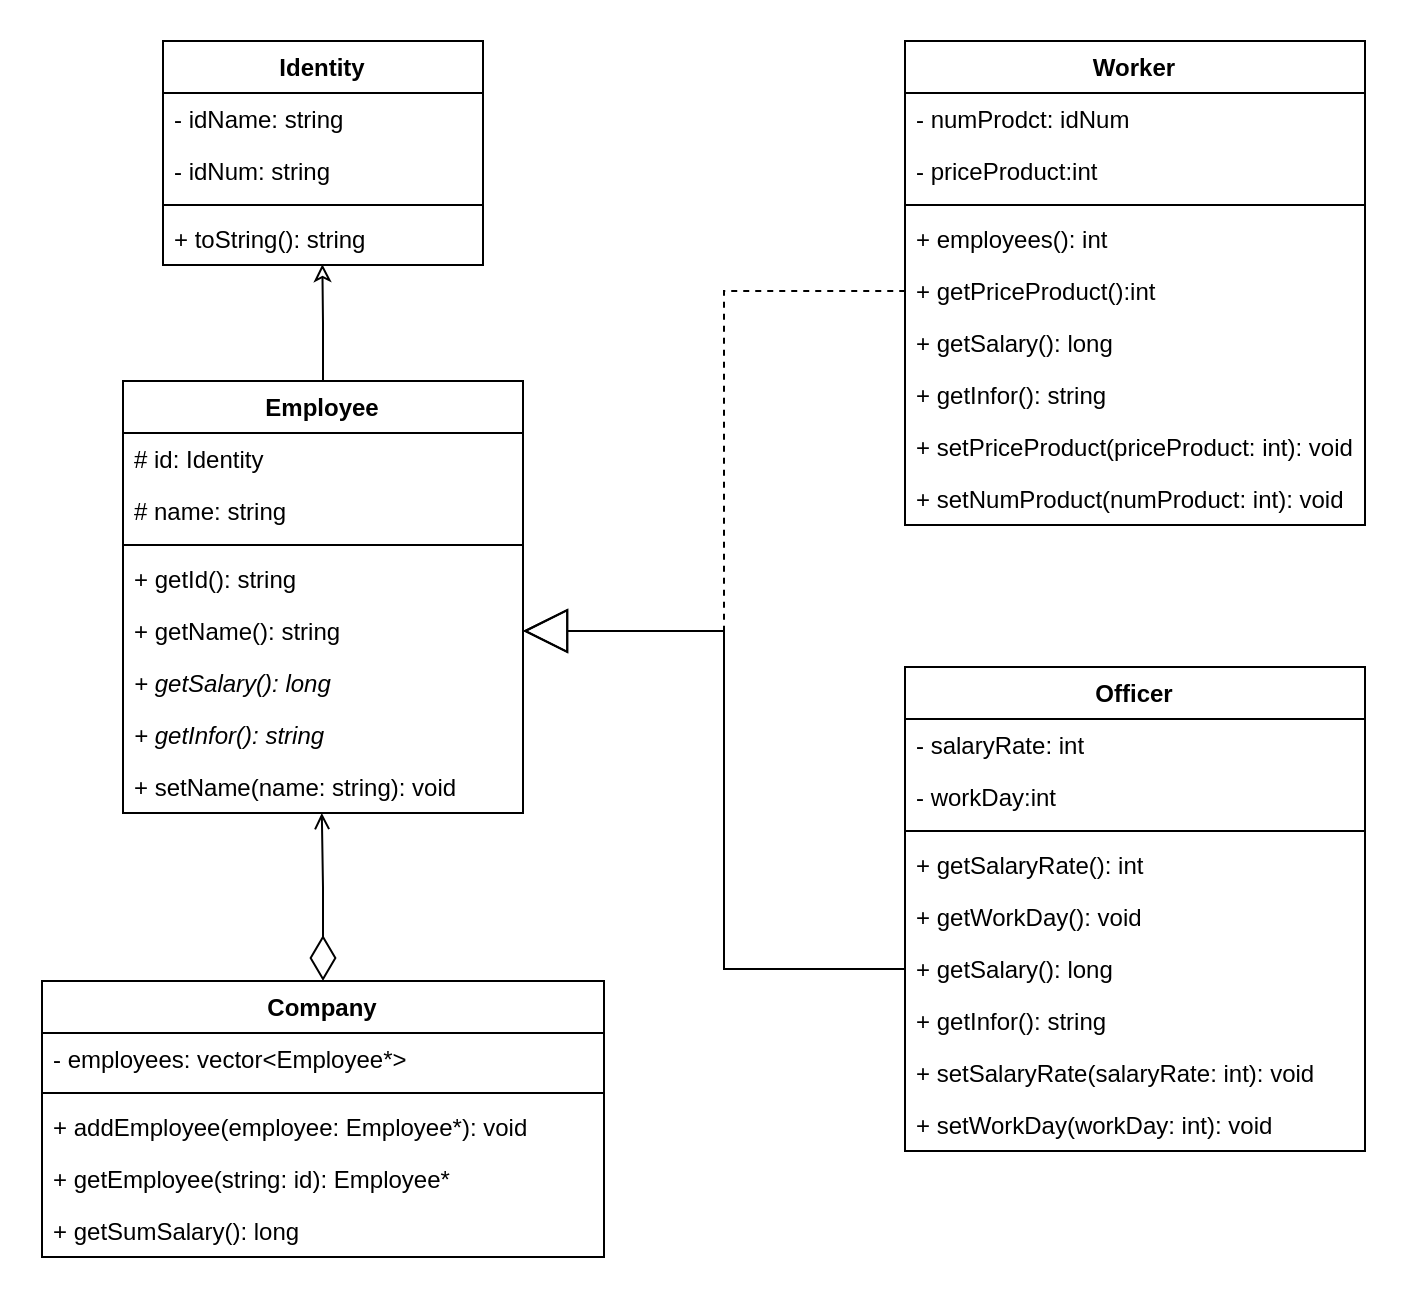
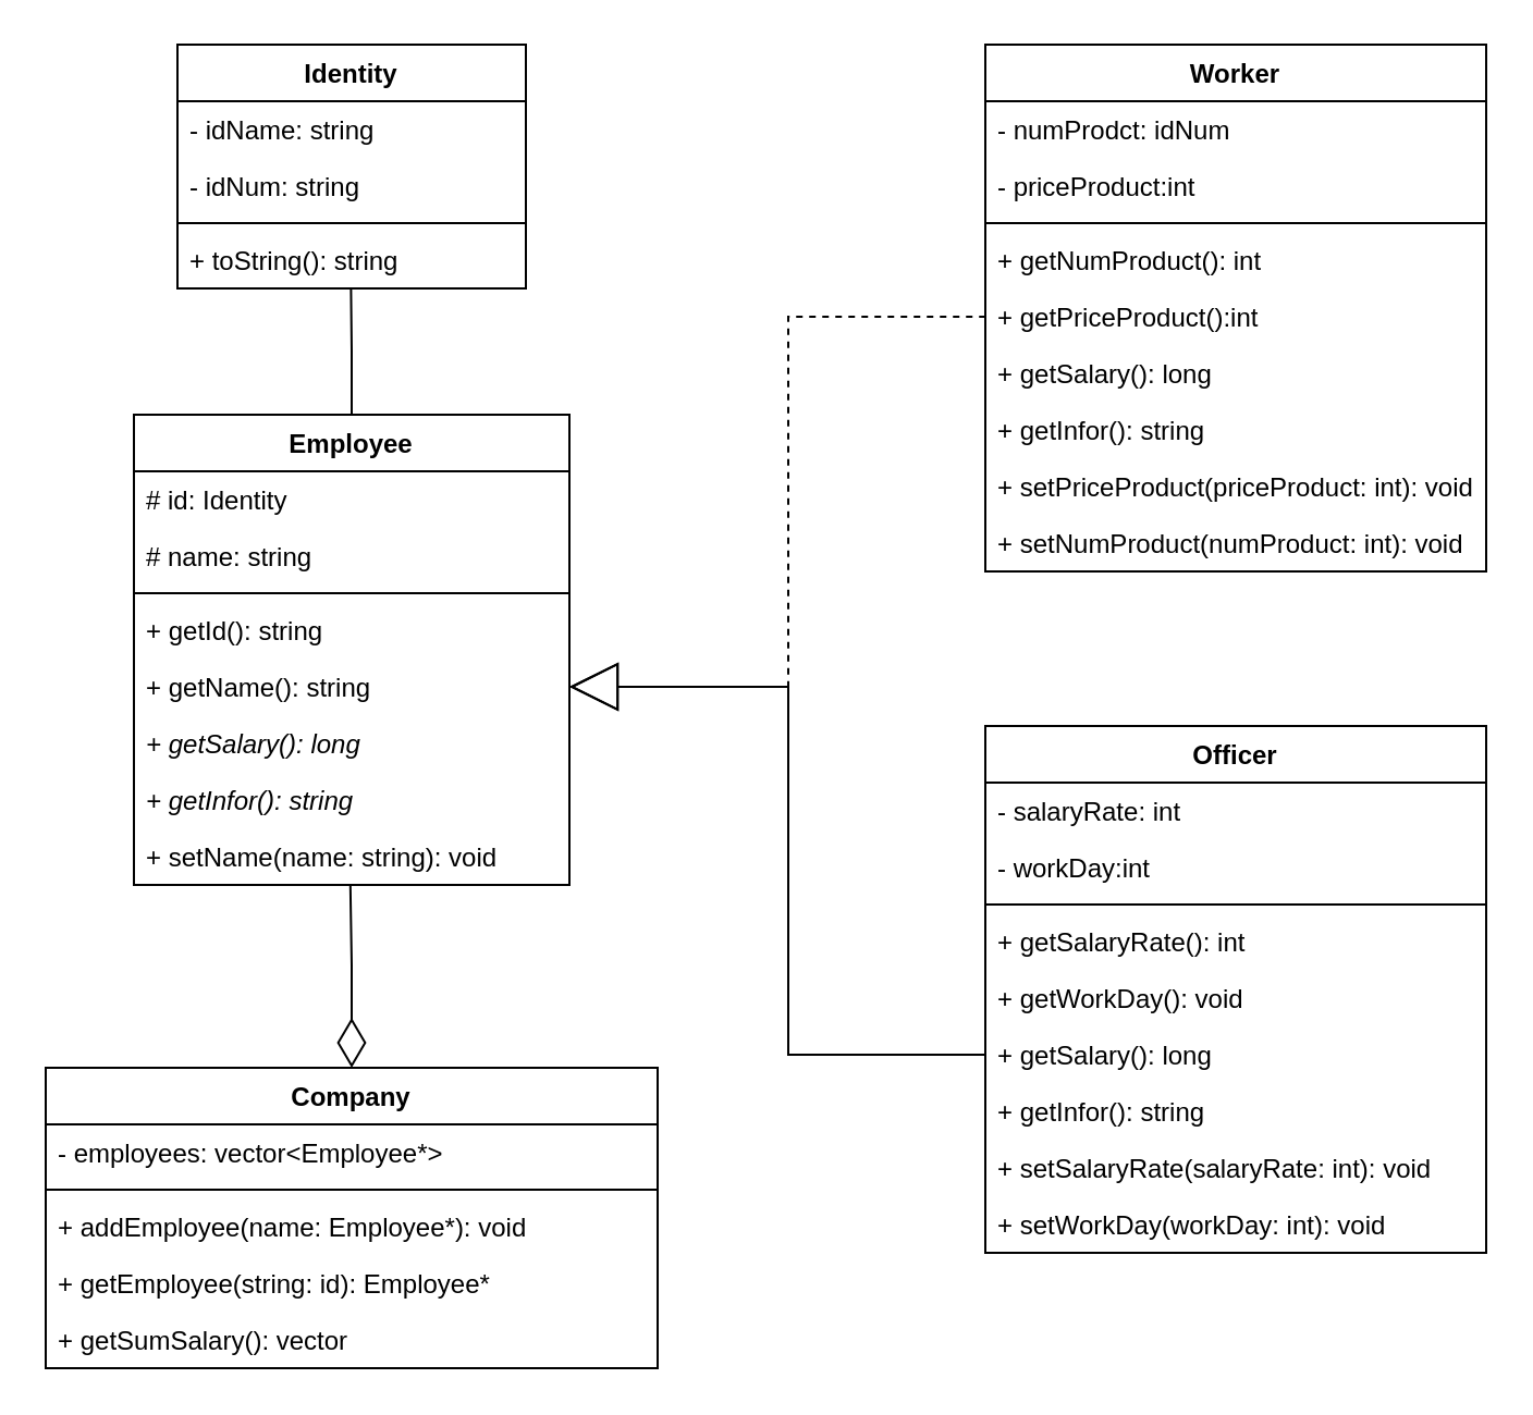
  <mxCell id="0" />
  <mxCell id="1" parent="0" />
  <mxCell id="2" value="Identity" style="swimlane;fontStyle=1;align=center;verticalAlign=top;childLayout=stackLayout;horizontal=1;startSize=26;horizontalStack=0;resizeParent=1;resizeParentMax=0;resizeLast=0;collapsible=1;marginBottom=0;rounded=0;" parent="1" vertex="1"><mxGeometry x="81" y="20" width="160" height="112" as="geometry" /></mxCell>
  <mxCell id="3" value="- idName: string" style="text;strokeColor=none;fillColor=none;align=left;verticalAlign=top;spacingLeft=4;spacingRight=4;overflow=hidden;rotatable=0;points=[[0,0.5],[1,0.5]];portConstraint=eastwest;rounded=0;" parent="2" vertex="1"><mxGeometry y="26" width="160" height="26" as="geometry" /></mxCell>
  <mxCell id="4" value="- idNum: string" style="text;strokeColor=none;fillColor=none;align=left;verticalAlign=top;spacingLeft=4;spacingRight=4;overflow=hidden;rotatable=0;points=[[0,0.5],[1,0.5]];portConstraint=eastwest;rounded=0;" parent="2" vertex="1"><mxGeometry y="52" width="160" height="26" as="geometry" /></mxCell>
  <mxCell id="5" value="" style="line;strokeWidth=1;fillColor=none;align=left;verticalAlign=middle;spacingTop=-1;spacingLeft=3;spacingRight=3;rotatable=0;labelPosition=right;points=[];portConstraint=eastwest;rounded=0;" parent="2" vertex="1"><mxGeometry y="78" width="160" height="8" as="geometry" /></mxCell>
  <mxCell id="6" value="+ toString(): string" style="text;strokeColor=none;fillColor=none;align=left;verticalAlign=top;spacingLeft=4;spacingRight=4;overflow=hidden;rotatable=0;points=[[0,0.5],[1,0.5]];portConstraint=eastwest;rounded=0;" parent="2" vertex="1"><mxGeometry y="86" width="160" height="26" as="geometry" /></mxCell>
- <mxCell id="7" style="edgeStyle=orthogonalEdgeStyle;rounded=0;orthogonalLoop=1;jettySize=auto;html=1;exitX=0.5;exitY=0;exitDx=0;exitDy=0;entryX=0.498;entryY=0.985;entryDx=0;entryDy=0;entryPerimeter=0;startArrow=none;startFill=0;endArrow=classic;endFill=0;startSize=20;" parent="1" source="8" target="6" edge="1"><mxGeometry relative="1" as="geometry" /></mxCell>
+ <mxCell id="7" style="edgeStyle=orthogonalEdgeStyle;rounded=0;orthogonalLoop=1;jettySize=auto;html=1;exitX=0.5;exitY=0;exitDx=0;exitDy=0;entryX=0.498;entryY=0.985;entryDx=0;entryDy=0;entryPerimeter=0;startArrow=none;startFill=0;endArrow=none;endFill=0;startSize=20;" parent="1" source="8" target="6" edge="1"><mxGeometry relative="1" as="geometry" /></mxCell>
  <mxCell id="8" value="Employee" style="swimlane;fontStyle=1;align=center;verticalAlign=top;childLayout=stackLayout;horizontal=1;startSize=26;horizontalStack=0;resizeParent=1;resizeParentMax=0;resizeLast=0;collapsible=1;marginBottom=0;rounded=0;" parent="1" vertex="1"><mxGeometry x="61" y="190" width="200" height="216" as="geometry" /></mxCell>
  <mxCell id="9" value="# id: Identity" style="text;strokeColor=none;fillColor=none;align=left;verticalAlign=top;spacingLeft=4;spacingRight=4;overflow=hidden;rotatable=0;points=[[0,0.5],[1,0.5]];portConstraint=eastwest;rounded=0;" parent="8" vertex="1"><mxGeometry y="26" width="200" height="26" as="geometry" /></mxCell>
  <mxCell id="10" value="# name: string" style="text;strokeColor=none;fillColor=none;align=left;verticalAlign=top;spacingLeft=4;spacingRight=4;overflow=hidden;rotatable=0;points=[[0,0.5],[1,0.5]];portConstraint=eastwest;rounded=0;" parent="8" vertex="1"><mxGeometry y="52" width="200" height="26" as="geometry" /></mxCell>
  <mxCell id="11" value="" style="line;strokeWidth=1;fillColor=none;align=left;verticalAlign=middle;spacingTop=-1;spacingLeft=3;spacingRight=3;rotatable=0;labelPosition=right;points=[];portConstraint=eastwest;rounded=0;" parent="8" vertex="1"><mxGeometry y="78" width="200" height="8" as="geometry" /></mxCell>
  <mxCell id="12" value="+ getId(): string" style="text;strokeColor=none;fillColor=none;align=left;verticalAlign=top;spacingLeft=4;spacingRight=4;overflow=hidden;rotatable=0;points=[[0,0.5],[1,0.5]];portConstraint=eastwest;rounded=0;" parent="8" vertex="1"><mxGeometry y="86" width="200" height="26" as="geometry" /></mxCell>
  <mxCell id="13" value="+ getName(): string" style="text;strokeColor=none;fillColor=none;align=left;verticalAlign=top;spacingLeft=4;spacingRight=4;overflow=hidden;rotatable=0;points=[[0,0.5],[1,0.5]];portConstraint=eastwest;rounded=0;" parent="8" vertex="1"><mxGeometry y="112" width="200" height="26" as="geometry" /></mxCell>
  <mxCell id="14" value="+ getSalary(): long" style="text;strokeColor=none;fillColor=none;align=left;verticalAlign=top;spacingLeft=4;spacingRight=4;overflow=hidden;rotatable=0;points=[[0,0.5],[1,0.5]];portConstraint=eastwest;rounded=0;fontStyle=2" parent="8" vertex="1"><mxGeometry y="138" width="200" height="26" as="geometry" /></mxCell>
  <mxCell id="15" value="+ getInfor(): string" style="text;strokeColor=none;fillColor=none;align=left;verticalAlign=top;spacingLeft=4;spacingRight=4;overflow=hidden;rotatable=0;points=[[0,0.5],[1,0.5]];portConstraint=eastwest;rounded=0;fontStyle=2" parent="8" vertex="1"><mxGeometry y="164" width="200" height="26" as="geometry" /></mxCell>
  <mxCell id="16" value="+ setName(name: string): void" style="text;strokeColor=none;fillColor=none;align=left;verticalAlign=top;spacingLeft=4;spacingRight=4;overflow=hidden;rotatable=0;points=[[0,0.5],[1,0.5]];portConstraint=eastwest;rounded=0;" parent="8" vertex="1"><mxGeometry y="190" width="200" height="26" as="geometry" /></mxCell>
  <mxCell id="17" value="Worker" style="swimlane;fontStyle=1;align=center;verticalAlign=top;childLayout=stackLayout;horizontal=1;startSize=26;horizontalStack=0;resizeParent=1;resizeParentMax=0;resizeLast=0;collapsible=1;marginBottom=0;rounded=0;" parent="1" vertex="1"><mxGeometry x="452" y="20" width="230" height="242" as="geometry" /></mxCell>
  <mxCell id="18" value="- numProdct: idNum" style="text;strokeColor=none;fillColor=none;align=left;verticalAlign=top;spacingLeft=4;spacingRight=4;overflow=hidden;rotatable=0;points=[[0,0.5],[1,0.5]];portConstraint=eastwest;rounded=0;" parent="17" vertex="1"><mxGeometry y="26" width="230" height="26" as="geometry" /></mxCell>
  <mxCell id="19" value="- priceProduct:int" style="text;strokeColor=none;fillColor=none;align=left;verticalAlign=top;spacingLeft=4;spacingRight=4;overflow=hidden;rotatable=0;points=[[0,0.5],[1,0.5]];portConstraint=eastwest;rounded=0;" parent="17" vertex="1"><mxGeometry y="52" width="230" height="26" as="geometry" /></mxCell>
  <mxCell id="20" value="" style="line;strokeWidth=1;fillColor=none;align=left;verticalAlign=middle;spacingTop=-1;spacingLeft=3;spacingRight=3;rotatable=0;labelPosition=right;points=[];portConstraint=eastwest;rounded=0;" parent="17" vertex="1"><mxGeometry y="78" width="230" height="8" as="geometry" /></mxCell>
- <mxCell id="21" value="+ employees(): int" style="text;strokeColor=none;fillColor=none;align=left;verticalAlign=top;spacingLeft=4;spacingRight=4;overflow=hidden;rotatable=0;points=[[0,0.5],[1,0.5]];portConstraint=eastwest;rounded=0;" parent="17" vertex="1"><mxGeometry y="86" width="230" height="26" as="geometry" /></mxCell>
+ <mxCell id="21" value="+ getNumProduct(): int" style="text;strokeColor=none;fillColor=none;align=left;verticalAlign=top;spacingLeft=4;spacingRight=4;overflow=hidden;rotatable=0;points=[[0,0.5],[1,0.5]];portConstraint=eastwest;rounded=0;" parent="17" vertex="1"><mxGeometry y="86" width="230" height="26" as="geometry" /></mxCell>
  <mxCell id="22" value="+ getPriceProduct():int" style="text;strokeColor=none;fillColor=none;align=left;verticalAlign=top;spacingLeft=4;spacingRight=4;overflow=hidden;rotatable=0;points=[[0,0.5],[1,0.5]];portConstraint=eastwest;rounded=0;" parent="17" vertex="1"><mxGeometry y="112" width="230" height="26" as="geometry" /></mxCell>
  <mxCell id="23" value="+ getSalary(): long" style="text;strokeColor=none;fillColor=none;align=left;verticalAlign=top;spacingLeft=4;spacingRight=4;overflow=hidden;rotatable=0;points=[[0,0.5],[1,0.5]];portConstraint=eastwest;rounded=0;" parent="17" vertex="1"><mxGeometry y="138" width="230" height="26" as="geometry" /></mxCell>
  <mxCell id="24" value="+ getInfor(): string" style="text;strokeColor=none;fillColor=none;align=left;verticalAlign=top;spacingLeft=4;spacingRight=4;overflow=hidden;rotatable=0;points=[[0,0.5],[1,0.5]];portConstraint=eastwest;rounded=0;" parent="17" vertex="1"><mxGeometry y="164" width="230" height="26" as="geometry" /></mxCell>
  <mxCell id="25" value="+ setPriceProduct(priceProduct: int): void" style="text;strokeColor=none;fillColor=none;align=left;verticalAlign=top;spacingLeft=4;spacingRight=4;overflow=hidden;rotatable=0;points=[[0,0.5],[1,0.5]];portConstraint=eastwest;rounded=0;" parent="17" vertex="1"><mxGeometry y="190" width="230" height="26" as="geometry" /></mxCell>
  <mxCell id="26" value="+ setNumProduct(numProduct: int): void" style="text;strokeColor=none;fillColor=none;align=left;verticalAlign=top;spacingLeft=4;spacingRight=4;overflow=hidden;rotatable=0;points=[[0,0.5],[1,0.5]];portConstraint=eastwest;rounded=0;" parent="17" vertex="1"><mxGeometry y="216" width="230" height="26" as="geometry" /></mxCell>
  <mxCell id="27" value="Officer" style="swimlane;fontStyle=1;align=center;verticalAlign=top;childLayout=stackLayout;horizontal=1;startSize=26;horizontalStack=0;resizeParent=1;resizeParentMax=0;resizeLast=0;collapsible=1;marginBottom=0;rounded=0;" parent="1" vertex="1"><mxGeometry x="452" y="333" width="230" height="242" as="geometry" /></mxCell>
  <mxCell id="28" value="- salaryRate: int" style="text;strokeColor=none;fillColor=none;align=left;verticalAlign=top;spacingLeft=4;spacingRight=4;overflow=hidden;rotatable=0;points=[[0,0.5],[1,0.5]];portConstraint=eastwest;rounded=0;" parent="27" vertex="1"><mxGeometry y="26" width="230" height="26" as="geometry" /></mxCell>
  <mxCell id="29" value="- workDay:int" style="text;strokeColor=none;fillColor=none;align=left;verticalAlign=top;spacingLeft=4;spacingRight=4;overflow=hidden;rotatable=0;points=[[0,0.5],[1,0.5]];portConstraint=eastwest;rounded=0;" parent="27" vertex="1"><mxGeometry y="52" width="230" height="26" as="geometry" /></mxCell>
  <mxCell id="30" value="" style="line;strokeWidth=1;fillColor=none;align=left;verticalAlign=middle;spacingTop=-1;spacingLeft=3;spacingRight=3;rotatable=0;labelPosition=right;points=[];portConstraint=eastwest;rounded=0;" parent="27" vertex="1"><mxGeometry y="78" width="230" height="8" as="geometry" /></mxCell>
  <mxCell id="31" value="+ getSalaryRate(): int" style="text;strokeColor=none;fillColor=none;align=left;verticalAlign=top;spacingLeft=4;spacingRight=4;overflow=hidden;rotatable=0;points=[[0,0.5],[1,0.5]];portConstraint=eastwest;rounded=0;" parent="27" vertex="1"><mxGeometry y="86" width="230" height="26" as="geometry" /></mxCell>
  <mxCell id="32" value="+ getWorkDay(): void" style="text;strokeColor=none;fillColor=none;align=left;verticalAlign=top;spacingLeft=4;spacingRight=4;overflow=hidden;rotatable=0;points=[[0,0.5],[1,0.5]];portConstraint=eastwest;rounded=0;" parent="27" vertex="1"><mxGeometry y="112" width="230" height="26" as="geometry" /></mxCell>
  <mxCell id="33" value="+ getSalary(): long" style="text;strokeColor=none;fillColor=none;align=left;verticalAlign=top;spacingLeft=4;spacingRight=4;overflow=hidden;rotatable=0;points=[[0,0.5],[1,0.5]];portConstraint=eastwest;rounded=0;" parent="27" vertex="1"><mxGeometry y="138" width="230" height="26" as="geometry" /></mxCell>
  <mxCell id="34" value="+ getInfor(): string" style="text;strokeColor=none;fillColor=none;align=left;verticalAlign=top;spacingLeft=4;spacingRight=4;overflow=hidden;rotatable=0;points=[[0,0.5],[1,0.5]];portConstraint=eastwest;rounded=0;" parent="27" vertex="1"><mxGeometry y="164" width="230" height="26" as="geometry" /></mxCell>
  <mxCell id="35" value="+ setSalaryRate(salaryRate: int): void" style="text;strokeColor=none;fillColor=none;align=left;verticalAlign=top;spacingLeft=4;spacingRight=4;overflow=hidden;rotatable=0;points=[[0,0.5],[1,0.5]];portConstraint=eastwest;rounded=0;" parent="27" vertex="1"><mxGeometry y="190" width="230" height="26" as="geometry" /></mxCell>
  <mxCell id="36" value="+ setWorkDay(workDay: int): void" style="text;strokeColor=none;fillColor=none;align=left;verticalAlign=top;spacingLeft=4;spacingRight=4;overflow=hidden;rotatable=0;points=[[0,0.5],[1,0.5]];portConstraint=eastwest;rounded=0;" parent="27" vertex="1"><mxGeometry y="216" width="230" height="26" as="geometry" /></mxCell>
  <mxCell id="37" style="edgeStyle=orthogonalEdgeStyle;rounded=0;orthogonalLoop=1;jettySize=auto;html=1;exitX=1;exitY=0.5;exitDx=0;exitDy=0;entryX=0;entryY=0.5;entryDx=0;entryDy=0;endArrow=none;endFill=0;startArrow=block;startFill=0;startSize=20;dashed=1;" parent="1" source="13" target="22" edge="1"><mxGeometry relative="1" as="geometry"><mxPoint x="401" y="119" as="targetPoint" /></mxGeometry></mxCell>
  <mxCell id="38" style="edgeStyle=orthogonalEdgeStyle;rounded=0;orthogonalLoop=1;jettySize=auto;html=1;exitX=1;exitY=0.5;exitDx=0;exitDy=0;entryX=0;entryY=0.5;entryDx=0;entryDy=0;endArrow=none;endFill=0;startArrow=block;startFill=0;startSize=20;" parent="1" source="13" target="33" edge="1"><mxGeometry relative="1" as="geometry"><mxPoint x="401" y="555" as="targetPoint" /></mxGeometry></mxCell>
- <mxCell id="39" style="edgeStyle=orthogonalEdgeStyle;rounded=0;orthogonalLoop=1;jettySize=auto;html=1;entryX=0.497;entryY=1;entryDx=0;entryDy=0;entryPerimeter=0;startArrow=diamondThin;startFill=0;endArrow=open;endFill=0;startSize=20;endSize=6;" parent="1" source="40" target="16" edge="1"><mxGeometry relative="1" as="geometry" /></mxCell>
+ <mxCell id="39" style="edgeStyle=orthogonalEdgeStyle;rounded=0;orthogonalLoop=1;jettySize=auto;html=1;entryX=0.497;entryY=1;entryDx=0;entryDy=0;entryPerimeter=0;startArrow=diamondThin;startFill=0;endArrow=none;endFill=0;startSize=20;endSize=6;" parent="1" source="40" target="16" edge="1"><mxGeometry relative="1" as="geometry" /></mxCell>
  <mxCell id="40" value="Company" style="swimlane;fontStyle=1;align=center;verticalAlign=top;childLayout=stackLayout;horizontal=1;startSize=26;horizontalStack=0;resizeParent=1;resizeParentMax=0;resizeLast=0;collapsible=1;marginBottom=0;rounded=0;" parent="1" vertex="1"><mxGeometry x="20.5" y="490" width="281" height="138" as="geometry" /></mxCell>
  <mxCell id="41" value="- employees: vector&lt;Employee*&gt;" style="text;strokeColor=none;fillColor=none;align=left;verticalAlign=top;spacingLeft=4;spacingRight=4;overflow=hidden;rotatable=0;points=[[0,0.5],[1,0.5]];portConstraint=eastwest;rounded=0;" parent="40" vertex="1"><mxGeometry y="26" width="281" height="26" as="geometry" /></mxCell>
  <mxCell id="42" value="" style="line;strokeWidth=1;fillColor=none;align=left;verticalAlign=middle;spacingTop=-1;spacingLeft=3;spacingRight=3;rotatable=0;labelPosition=right;points=[];portConstraint=eastwest;rounded=0;" parent="40" vertex="1"><mxGeometry y="52" width="281" height="8" as="geometry" /></mxCell>
- <mxCell id="43" value="+ addEmployee(employee: Employee*): void" style="text;strokeColor=none;fillColor=none;align=left;verticalAlign=top;spacingLeft=4;spacingRight=4;overflow=hidden;rotatable=0;points=[[0,0.5],[1,0.5]];portConstraint=eastwest;rounded=0;" parent="40" vertex="1"><mxGeometry y="60" width="281" height="26" as="geometry" /></mxCell>
+ <mxCell id="43" value="+ addEmployee(name: Employee*): void" style="text;strokeColor=none;fillColor=none;align=left;verticalAlign=top;spacingLeft=4;spacingRight=4;overflow=hidden;rotatable=0;points=[[0,0.5],[1,0.5]];portConstraint=eastwest;rounded=0;" parent="40" vertex="1"><mxGeometry y="60" width="281" height="26" as="geometry" /></mxCell>
  <mxCell id="44" value="+ getEmployee(string: id): Employee*" style="text;strokeColor=none;fillColor=none;align=left;verticalAlign=top;spacingLeft=4;spacingRight=4;overflow=hidden;rotatable=0;points=[[0,0.5],[1,0.5]];portConstraint=eastwest;rounded=0;" parent="40" vertex="1"><mxGeometry y="86" width="281" height="26" as="geometry" /></mxCell>
- <mxCell id="45" value="+ getSumSalary(): long" style="text;strokeColor=none;fillColor=none;align=left;verticalAlign=top;spacingLeft=4;spacingRight=4;overflow=hidden;rotatable=0;points=[[0,0.5],[1,0.5]];portConstraint=eastwest;rounded=0;" parent="40" vertex="1"><mxGeometry y="112" width="281" height="26" as="geometry" /></mxCell>
+ <mxCell id="45" value="+ getSumSalary(): vector" style="text;strokeColor=none;fillColor=none;align=left;verticalAlign=top;spacingLeft=4;spacingRight=4;overflow=hidden;rotatable=0;points=[[0,0.5],[1,0.5]];portConstraint=eastwest;rounded=0;" parent="40" vertex="1"><mxGeometry y="112" width="281" height="26" as="geometry" /></mxCell>
